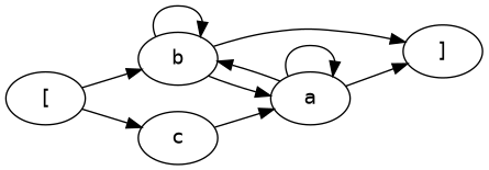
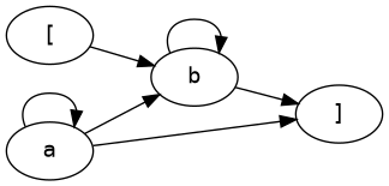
  digraph {
    fontname="DejaVu Sans Mono"
    rankdir=LR
    node [fontname="DejaVu Sans Mono"]
    edge [fontname="DejaVu Sans Mono"]
    n1 [label="["]
    n2 [label=b]
-   n3 [label=c]
    n4 [label="]"]
    n5 [label=a]
    n1 -> n2
-   n1 -> n3
    n2 -> n2
    n2 -> n4
-   n2 -> n5
-   n3 -> n5
    n5 -> n2
    n5 -> n4
    n5 -> n5
  }
